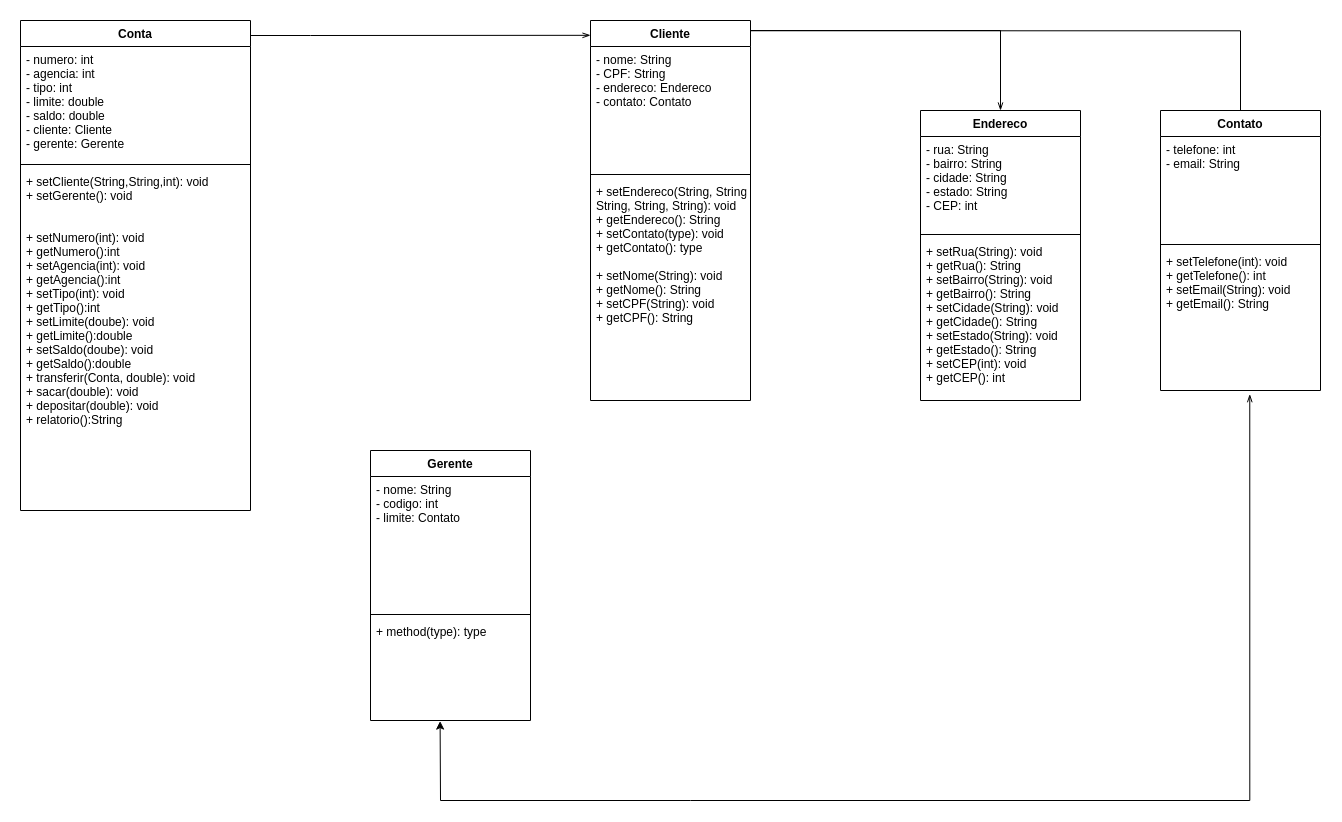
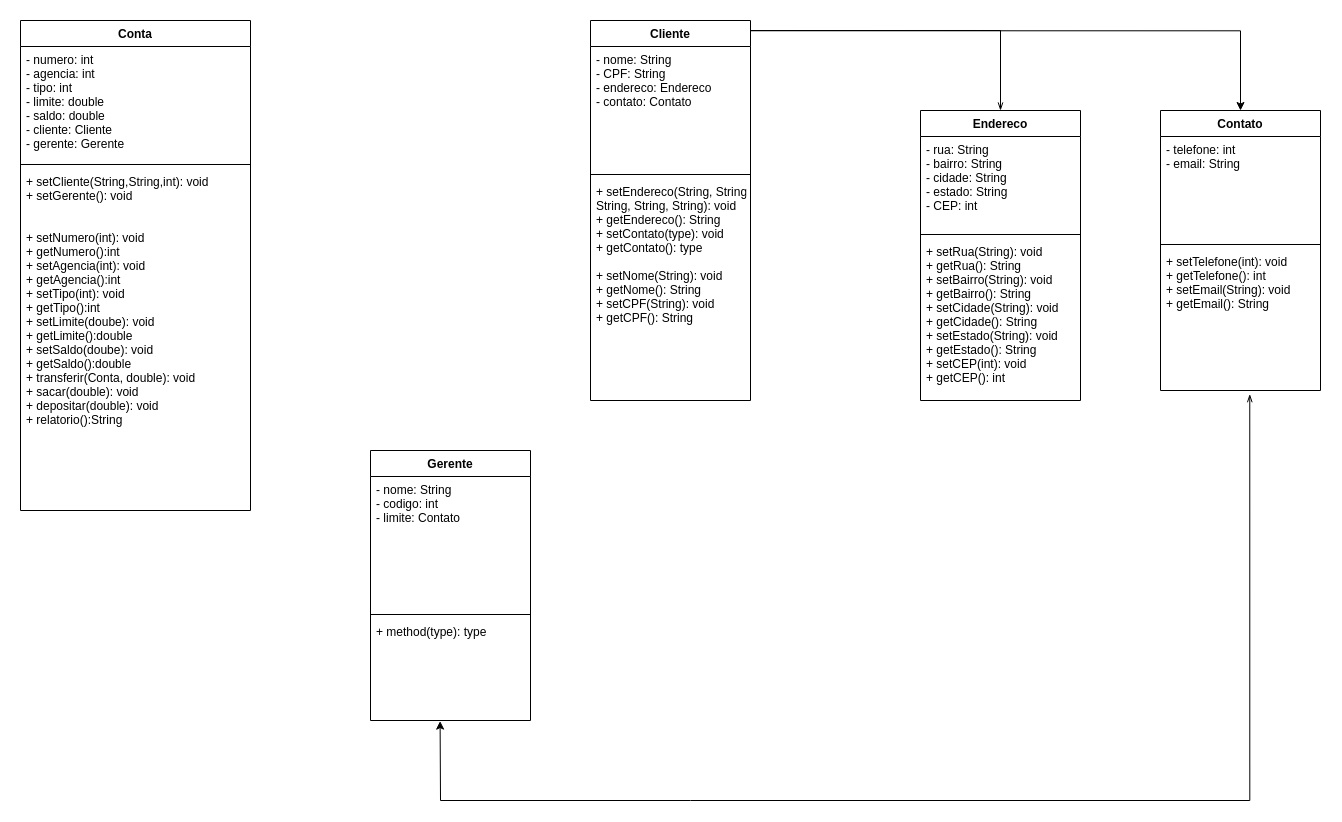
  <mxCell id="0" />
  <mxCell id="1" parent="0" />
  <mxCell id="2" value="Conta" style="swimlane;fontStyle=1;align=center;verticalAlign=top;childLayout=stackLayout;horizontal=1;startSize=26;horizontalStack=0;resizeParent=1;resizeParentMax=0;resizeLast=0;collapsible=1;marginBottom=0;" parent="1" vertex="1"><mxGeometry x="20" y="20" width="230" height="490" as="geometry" /></mxCell>
  <mxCell id="3" value="- numero: int&#10;- agencia: int&#10;- tipo: int&#10;- limite: double&#10;- saldo: double&#10;- cliente: Cliente&#10;- gerente: Gerente&#10;" style="text;strokeColor=none;fillColor=none;align=left;verticalAlign=top;spacingLeft=4;spacingRight=4;overflow=hidden;rotatable=0;points=[[0,0.5],[1,0.5]];portConstraint=eastwest;" parent="2" vertex="1"><mxGeometry y="26" width="230" height="114" as="geometry" /></mxCell>
  <mxCell id="4" value="" style="line;strokeWidth=1;fillColor=none;align=left;verticalAlign=middle;spacingTop=-1;spacingLeft=3;spacingRight=3;rotatable=0;labelPosition=right;points=[];portConstraint=eastwest;" parent="2" vertex="1"><mxGeometry y="140" width="230" height="8" as="geometry" /></mxCell>
  <mxCell id="5" value="+ setCliente(String,String,int): void&#10;+ setGerente(): void&#10;&#10;&#10;+ setNumero(int): void&#10;+ getNumero():int&#10;+ setAgencia(int): void&#10;+ getAgencia():int&#10;+ setTipo(int): void&#10;+ getTipo():int&#10;+ setLimite(doube): void&#10;+ getLimite():double&#10;+ setSaldo(doube): void&#10;+ getSaldo():double&#10;+ transferir(Conta, double): void&#10;+ sacar(double): void&#10;+ depositar(double): void&#10;+ relatorio():String" style="text;strokeColor=none;fillColor=none;align=left;verticalAlign=top;spacingLeft=4;spacingRight=4;overflow=hidden;rotatable=0;points=[[0,0.5],[1,0.5]];portConstraint=eastwest;" parent="2" vertex="1"><mxGeometry y="148" width="230" height="342" as="geometry" /></mxCell>
  <mxCell id="6" value="Cliente" style="swimlane;fontStyle=1;align=center;verticalAlign=top;childLayout=stackLayout;horizontal=1;startSize=26;horizontalStack=0;resizeParent=1;resizeParentMax=0;resizeLast=0;collapsible=1;marginBottom=0;" parent="1" vertex="1"><mxGeometry x="590" y="20" width="160" height="380" as="geometry" /></mxCell>
  <mxCell id="7" value="- nome: String&#10;- CPF: String&#10;- endereco: Endereco&#10;- contato: Contato" style="text;strokeColor=none;fillColor=none;align=left;verticalAlign=top;spacingLeft=4;spacingRight=4;overflow=hidden;rotatable=0;points=[[0,0.5],[1,0.5]];portConstraint=eastwest;" parent="6" vertex="1"><mxGeometry y="26" width="160" height="124" as="geometry" /></mxCell>
  <mxCell id="8" value="" style="line;strokeWidth=1;fillColor=none;align=left;verticalAlign=middle;spacingTop=-1;spacingLeft=3;spacingRight=3;rotatable=0;labelPosition=right;points=[];portConstraint=eastwest;" parent="6" vertex="1"><mxGeometry y="150" width="160" height="8" as="geometry" /></mxCell>
  <mxCell id="9" value="+ setEndereco(String, String,&#10;String, String, String): void&#10;+ getEndereco(): String&#10;+ setContato(type): void&#10;+ getContato(): type&#10;&#10;+ setNome(String): void&#10;+ getNome(): String&#10;+ setCPF(String): void&#10;+ getCPF(): String&#10;" style="text;strokeColor=none;fillColor=none;align=left;verticalAlign=top;spacingLeft=4;spacingRight=4;overflow=hidden;rotatable=0;points=[[0,0.5],[1,0.5]];portConstraint=eastwest;" parent="6" vertex="1"><mxGeometry y="158" width="160" height="222" as="geometry" /></mxCell>
  <mxCell id="10" value="Endereco" style="swimlane;fontStyle=1;align=center;verticalAlign=top;childLayout=stackLayout;horizontal=1;startSize=26;horizontalStack=0;resizeParent=1;resizeParentMax=0;resizeLast=0;collapsible=1;marginBottom=0;" parent="1" vertex="1"><mxGeometry x="920" y="110" width="160" height="290" as="geometry"><mxRectangle x="490" y="520" width="90" height="26" as="alternateBounds" /></mxGeometry></mxCell>
  <mxCell id="11" value="- rua: String&#10;- bairro: String&#10;- cidade: String&#10;- estado: String&#10;- CEP: int" style="text;strokeColor=none;fillColor=none;align=left;verticalAlign=top;spacingLeft=4;spacingRight=4;overflow=hidden;rotatable=0;points=[[0,0.5],[1,0.5]];portConstraint=eastwest;" parent="10" vertex="1"><mxGeometry y="26" width="160" height="94" as="geometry" /></mxCell>
  <mxCell id="12" value="" style="line;strokeWidth=1;fillColor=none;align=left;verticalAlign=middle;spacingTop=-1;spacingLeft=3;spacingRight=3;rotatable=0;labelPosition=right;points=[];portConstraint=eastwest;" parent="10" vertex="1"><mxGeometry y="120" width="160" height="8" as="geometry" /></mxCell>
  <mxCell id="13" value="+ setRua(String): void&#10;+ getRua(): String&#10;+ setBairro(String): void&#10;+ getBairro(): String&#10;+ setCidade(String): void&#10;+ getCidade(): String&#10;+ setEstado(String): void&#10;+ getEstado(): String&#10;+ setCEP(int): void&#10;+ getCEP(): int" style="text;strokeColor=none;fillColor=none;align=left;verticalAlign=top;spacingLeft=4;spacingRight=4;overflow=hidden;rotatable=0;points=[[0,0.5],[1,0.5]];portConstraint=eastwest;" parent="10" vertex="1"><mxGeometry y="128" width="160" height="162" as="geometry" /></mxCell>
- <mxCell id="14" style="edgeStyle=orthogonalEdgeStyle;rounded=0;orthogonalLoop=1;jettySize=auto;html=1;endArrow=openThin;endFill=0;entryX=0;entryY=0.039;entryDx=0;entryDy=0;entryPerimeter=0;" parent="1" source="2" target="6" edge="1"><mxGeometry relative="1" as="geometry"><Array as="points"><mxPoint x="310" y="35" /><mxPoint x="310" y="35" /></Array><mxPoint x="270" y="35" as="sourcePoint" /><mxPoint x="580" y="35" as="targetPoint" /></mxGeometry></mxCell>
  <mxCell id="15" value="Gerente" style="swimlane;fontStyle=1;align=center;verticalAlign=top;childLayout=stackLayout;horizontal=1;startSize=26;horizontalStack=0;resizeParent=1;resizeParentMax=0;resizeLast=0;collapsible=1;marginBottom=0;" parent="1" vertex="1"><mxGeometry x="370" y="450" width="160" height="270" as="geometry" /></mxCell>
  <mxCell id="16" value="- nome: String&#10;- codigo: int&#10;- limite: Contato&#10;&#10;" style="text;strokeColor=none;fillColor=none;align=left;verticalAlign=top;spacingLeft=4;spacingRight=4;overflow=hidden;rotatable=0;points=[[0,0.5],[1,0.5]];portConstraint=eastwest;" parent="15" vertex="1"><mxGeometry y="26" width="160" height="134" as="geometry" /></mxCell>
  <mxCell id="17" value="" style="line;strokeWidth=1;fillColor=none;align=left;verticalAlign=middle;spacingTop=-1;spacingLeft=3;spacingRight=3;rotatable=0;labelPosition=right;points=[];portConstraint=eastwest;" parent="15" vertex="1"><mxGeometry y="160" width="160" height="8" as="geometry" /></mxCell>
  <mxCell id="18" value="+ method(type): type" style="text;strokeColor=none;fillColor=none;align=left;verticalAlign=top;spacingLeft=4;spacingRight=4;overflow=hidden;rotatable=0;points=[[0,0.5],[1,0.5]];portConstraint=eastwest;" parent="15" vertex="1"><mxGeometry y="168" width="160" height="102" as="geometry" /></mxCell>
  <mxCell id="19" style="edgeStyle=orthogonalEdgeStyle;rounded=0;orthogonalLoop=1;jettySize=auto;html=1;endArrow=openThin;endFill=0;entryX=0.5;entryY=0;entryDx=0;entryDy=0;" parent="1" target="10" edge="1"><mxGeometry relative="1" as="geometry"><mxPoint x="750" y="30" as="sourcePoint" /><mxPoint x="670" y="480" as="targetPoint" /><Array as="points"><mxPoint x="1000" y="30" /></Array></mxGeometry></mxCell>
  <mxCell id="20" value="Contato" style="swimlane;fontStyle=1;align=center;verticalAlign=top;childLayout=stackLayout;horizontal=1;startSize=26;horizontalStack=0;resizeParent=1;resizeParentMax=0;resizeLast=0;collapsible=1;marginBottom=0;" parent="1" vertex="1"><mxGeometry x="1160" y="110" width="160" height="280" as="geometry"><mxRectangle x="490" y="520" width="90" height="26" as="alternateBounds" /></mxGeometry></mxCell>
  <mxCell id="21" value="- telefone: int&#10;- email: String" style="text;strokeColor=none;fillColor=none;align=left;verticalAlign=top;spacingLeft=4;spacingRight=4;overflow=hidden;rotatable=0;points=[[0,0.5],[1,0.5]];portConstraint=eastwest;" parent="20" vertex="1"><mxGeometry y="26" width="160" height="104" as="geometry" /></mxCell>
  <mxCell id="22" value="" style="line;strokeWidth=1;fillColor=none;align=left;verticalAlign=middle;spacingTop=-1;spacingLeft=3;spacingRight=3;rotatable=0;labelPosition=right;points=[];portConstraint=eastwest;" parent="20" vertex="1"><mxGeometry y="130" width="160" height="8" as="geometry" /></mxCell>
  <mxCell id="23" value="+ setTelefone(int): void&#10;+ getTelefone(): int&#10;+ setEmail(String): void&#10;+ getEmail(): String&#10;" style="text;strokeColor=none;fillColor=none;align=left;verticalAlign=top;spacingLeft=4;spacingRight=4;overflow=hidden;rotatable=0;points=[[0,0.5],[1,0.5]];portConstraint=eastwest;" parent="20" vertex="1"><mxGeometry y="138" width="160" height="142" as="geometry" /></mxCell>
- <mxCell id="24" style="edgeStyle=orthogonalEdgeStyle;rounded=0;orthogonalLoop=1;jettySize=auto;html=1;entryX=0.5;entryY=0;entryDx=0;entryDy=0;exitX=1.003;exitY=0.027;exitDx=0;exitDy=0;exitPerimeter=0;endArrow=none;" parent="1" source="6" target="20" edge="1"><mxGeometry relative="1" as="geometry"><mxPoint x="1200" y="98" as="targetPoint" /><mxPoint x="760" y="30" as="sourcePoint" /><Array as="points"><mxPoint x="1240" y="30" /></Array></mxGeometry></mxCell>
+ <mxCell id="24" style="edgeStyle=orthogonalEdgeStyle;rounded=0;orthogonalLoop=1;jettySize=auto;html=1;entryX=0.5;entryY=0;entryDx=0;entryDy=0;exitX=1.003;exitY=0.027;exitDx=0;exitDy=0;exitPerimeter=0;" parent="1" source="6" target="20" edge="1"><mxGeometry relative="1" as="geometry"><mxPoint x="1200" y="98" as="targetPoint" /><mxPoint x="760" y="30" as="sourcePoint" /><Array as="points"><mxPoint x="1240" y="30" /></Array></mxGeometry></mxCell>
  <mxCell id="25" style="edgeStyle=orthogonalEdgeStyle;rounded=0;orthogonalLoop=1;jettySize=auto;html=1;entryX=0.558;entryY=1.026;entryDx=0;entryDy=0;entryPerimeter=0;endArrow=openThin;endFill=0;" parent="1" target="23" edge="1"><mxGeometry relative="1" as="geometry"><Array as="points"><mxPoint x="690" y="800" /><mxPoint x="1249" y="800" /></Array><mxPoint x="440" y="800" as="sourcePoint" /><mxPoint x="1010.08" y="366.004" as="targetPoint" /></mxGeometry></mxCell>
  <mxCell id="26" value="" style="endArrow=classic;html=1;entryX=0.435;entryY=1.006;entryDx=0;entryDy=0;entryPerimeter=0;" edge="1" parent="1" target="18"><mxGeometry width="50" height="50" relative="1" as="geometry"><mxPoint x="440" y="800" as="sourcePoint" /><mxPoint x="440" y="730" as="targetPoint" /></mxGeometry></mxCell>
